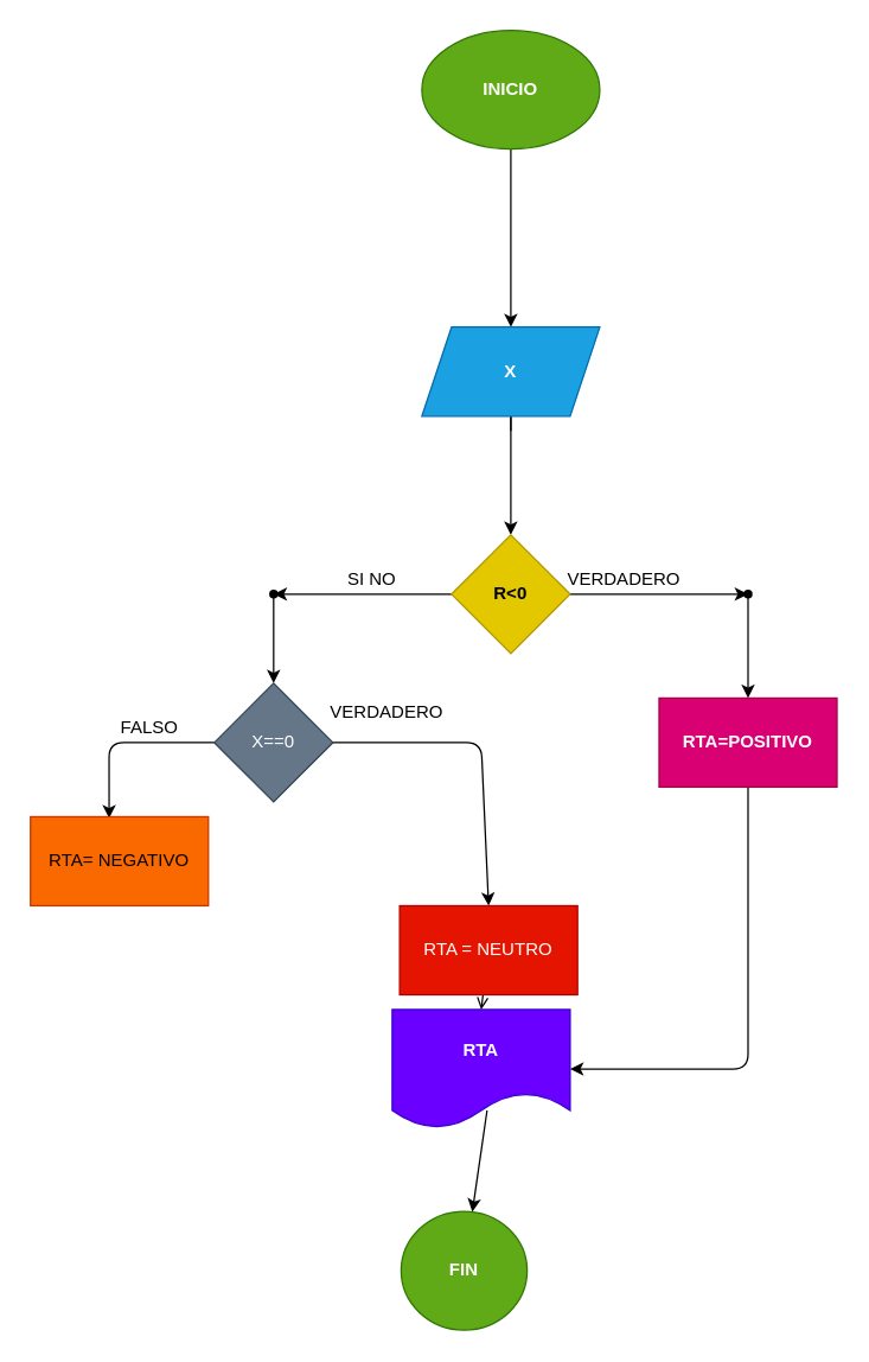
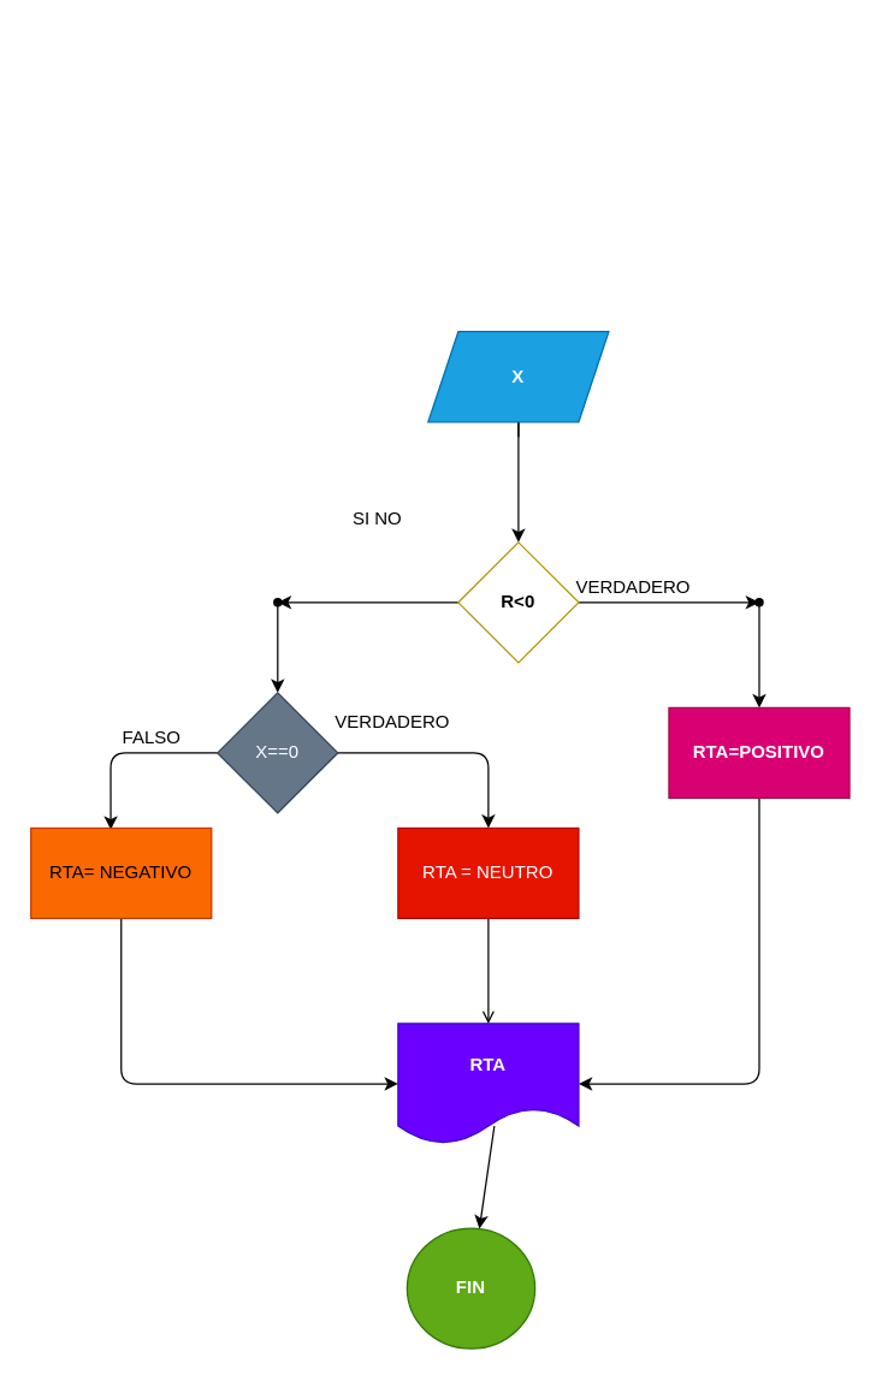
  <mxCell id="0" />
  <mxCell id="1" parent="0" />
- <mxCell id="2" value="" style="edgeStyle=none;html=1;" parent="1" source="3" target="30" edge="1"><mxGeometry relative="1" as="geometry" /></mxCell>
- <mxCell id="3" value="&lt;b&gt;INICIO&lt;/b&gt;" style="ellipse;whiteSpace=wrap;html=1;fillColor=#60a917;fontColor=#ffffff;strokeColor=#2D7600;" parent="1" vertex="1"><mxGeometry x="284" y="20" width="120" height="80" as="geometry" /></mxCell>
  <mxCell id="4" value="" style="edgeStyle=none;html=1;" parent="1" source="30" edge="1"><mxGeometry relative="1" as="geometry"><mxPoint x="344" y="230" as="targetPoint" /></mxGeometry></mxCell>
  <mxCell id="5" value="" style="edgeStyle=none;html=1;startArrow=none;" parent="1" source="30" target="8" edge="1"><mxGeometry relative="1" as="geometry"><mxPoint x="344" y="290" as="sourcePoint" /></mxGeometry></mxCell>
  <mxCell id="6" value="" style="edgeStyle=none;html=1;" parent="1" source="8" target="10" edge="1"><mxGeometry relative="1" as="geometry" /></mxCell>
  <mxCell id="7" value="" style="edgeStyle=none;html=1;" parent="1" source="8" target="14" edge="1"><mxGeometry relative="1" as="geometry" /></mxCell>
- <mxCell id="8" value="&lt;b&gt;R&amp;lt;0&lt;/b&gt;" style="rhombus;whiteSpace=wrap;html=1;fillColor=#e3c800;fontColor=#000000;strokeColor=#B09500;" parent="1" vertex="1"><mxGeometry x="304" y="360" width="80" height="80" as="geometry" /></mxCell>
+ <mxCell id="8" value="&lt;b&gt;R&amp;lt;0&lt;/b&gt;" style="rhombus;whiteSpace=wrap;html=1;fillColor=#ffffff;fontColor=#000000;strokeColor=#B09500;" parent="1" vertex="1"><mxGeometry x="304" y="360" width="80" height="80" as="geometry" /></mxCell>
  <mxCell id="9" value="" style="edgeStyle=none;html=1;" parent="1" source="10" target="12" edge="1"><mxGeometry relative="1" as="geometry" /></mxCell>
  <mxCell id="10" value="" style="shape=waypoint;sketch=0;size=6;pointerEvents=1;points=[];fillColor=default;resizable=0;rotatable=0;perimeter=centerPerimeter;snapToPoint=1;" parent="1" vertex="1"><mxGeometry x="494" y="390" width="20" height="20" as="geometry" /></mxCell>
  <mxCell id="11" style="edgeStyle=none;html=1;entryX=1;entryY=0.5;entryDx=0;entryDy=0;" edge="1" parent="1" source="12" target="16"><mxGeometry relative="1" as="geometry"><Array as="points"><mxPoint x="504" y="720" /></Array></mxGeometry></mxCell>
  <mxCell id="12" value="&lt;b&gt;RTA=POSITIVO&lt;/b&gt;" style="whiteSpace=wrap;html=1;sketch=0;fillColor=#d80073;fontColor=#ffffff;strokeColor=#A50040;" parent="1" vertex="1"><mxGeometry x="444" y="470" width="120" height="60" as="geometry" /></mxCell>
  <mxCell id="13" value="" style="edgeStyle=none;html=1;" parent="1" source="14" target="22" edge="1"><mxGeometry relative="1" as="geometry" /></mxCell>
  <mxCell id="14" value="" style="shape=waypoint;sketch=0;size=6;pointerEvents=1;points=[];fillColor=default;resizable=0;rotatable=0;perimeter=centerPerimeter;snapToPoint=1;" parent="1" vertex="1"><mxGeometry x="174" y="390" width="20" height="20" as="geometry" /></mxCell>
  <mxCell id="15" value="" style="edgeStyle=none;html=1;exitX=0.533;exitY=0.85;exitDx=0;exitDy=0;exitPerimeter=0;" parent="1" source="16" target="17" edge="1"><mxGeometry relative="1" as="geometry" /></mxCell>
  <mxCell id="16" value="&lt;b&gt;RTA&lt;/b&gt;" style="shape=document;whiteSpace=wrap;html=1;boundedLbl=1;sketch=0;fillColor=#6a00ff;fontColor=#ffffff;strokeColor=#3700CC;" parent="1" vertex="1"><mxGeometry x="264" y="680" width="120" height="80" as="geometry" /></mxCell>
  <mxCell id="17" value="&lt;b&gt;FIN&lt;/b&gt;" style="ellipse;whiteSpace=wrap;html=1;fillColor=#60a917;fontColor=#ffffff;strokeColor=#2D7600;" parent="1" vertex="1"><mxGeometry x="270" y="816" width="85" height="80" as="geometry" /></mxCell>
- <mxCell id="18" value="SI NO" style="text;html=1;align=center;verticalAlign=middle;resizable=0;points=[];autosize=1;strokeColor=none;fillColor=none;" parent="1" vertex="1"><mxGeometry x="220" y="375" width="60" height="30" as="geometry" /></mxCell>
+ <mxCell id="18" value="SI NO" style="text;html=1;align=center;verticalAlign=middle;resizable=0;points=[];autosize=1;strokeColor=none;fillColor=none;" parent="1" vertex="1"><mxGeometry x="220" y="330" width="60" height="30" as="geometry" /></mxCell>
  <mxCell id="19" value="VERDADERO" style="text;html=1;align=center;verticalAlign=middle;resizable=0;points=[];autosize=1;strokeColor=none;fillColor=none;" parent="1" vertex="1"><mxGeometry x="370" y="375" width="100" height="30" as="geometry" /></mxCell>
  <mxCell id="20" style="edgeStyle=none;html=1;entryX=0.442;entryY=0.017;entryDx=0;entryDy=0;entryPerimeter=0;" parent="1" source="22" target="26" edge="1"><mxGeometry relative="1" as="geometry"><Array as="points"><mxPoint x="73" y="500" /></Array></mxGeometry></mxCell>
  <mxCell id="21" style="edgeStyle=none;html=1;entryX=0.5;entryY=0;entryDx=0;entryDy=0;" parent="1" source="22" target="24" edge="1"><mxGeometry relative="1" as="geometry"><Array as="points"><mxPoint x="324" y="500" /></Array></mxGeometry></mxCell>
  <mxCell id="22" value="X==0" style="rhombus;whiteSpace=wrap;html=1;sketch=0;fillColor=#647687;fontColor=#ffffff;strokeColor=#314354;" parent="1" vertex="1"><mxGeometry x="144" y="460" width="80" height="80" as="geometry" /></mxCell>
  <mxCell id="23" style="edgeStyle=none;html=1;entryX=0.5;entryY=0;entryDx=0;entryDy=0;endArrow=open;" parent="1" source="24" target="16" edge="1"><mxGeometry relative="1" as="geometry" /></mxCell>
- <mxCell id="24" value="RTA = NEUTRO" style="rounded=0;whiteSpace=wrap;html=1;fillColor=#e51400;fontColor=#ffffff;strokeColor=#B20000;" parent="1" vertex="1"><mxGeometry x="269" y="610" width="120" height="60" as="geometry" /></mxCell>
+ <mxCell id="24" value="RTA = NEUTRO" style="rounded=0;whiteSpace=wrap;html=1;fillColor=#e51400;fontColor=#ffffff;strokeColor=#B20000;" parent="1" vertex="1"><mxGeometry x="264" y="550" width="120" height="60" as="geometry" /></mxCell>
+ <mxCell id="25" style="edgeStyle=none;html=1;entryX=0;entryY=0.5;entryDx=0;entryDy=0;" edge="1" parent="1" source="26" target="16"><mxGeometry relative="1" as="geometry"><Array as="points"><mxPoint x="80" y="720" /></Array></mxGeometry></mxCell>
  <mxCell id="26" value="RTA= NEGATIVO" style="rounded=0;whiteSpace=wrap;html=1;fillColor=#fa6800;fontColor=#000000;strokeColor=#C73500;" parent="1" vertex="1"><mxGeometry x="20" y="550" width="120" height="60" as="geometry" /></mxCell>
  <mxCell id="27" value="VERDADERO" style="text;html=1;align=center;verticalAlign=middle;resizable=0;points=[];autosize=1;strokeColor=none;fillColor=none;" parent="1" vertex="1"><mxGeometry x="210" y="465" width="100" height="30" as="geometry" /></mxCell>
  <mxCell id="28" value="FALSO" style="text;html=1;align=center;verticalAlign=middle;resizable=0;points=[];autosize=1;strokeColor=none;fillColor=none;" parent="1" vertex="1"><mxGeometry x="70" y="475" width="60" height="30" as="geometry" /></mxCell>
  <mxCell id="29" value="" style="edgeStyle=none;html=1;endArrow=none;" parent="1" target="30" edge="1"><mxGeometry relative="1" as="geometry"><mxPoint x="344" y="290" as="sourcePoint" /><mxPoint x="344" y="360" as="targetPoint" /></mxGeometry></mxCell>
  <mxCell id="30" value="&lt;b&gt;X&lt;/b&gt;" style="shape=parallelogram;perimeter=parallelogramPerimeter;whiteSpace=wrap;html=1;fixedSize=1;fillColor=#1ba1e2;fontColor=#ffffff;strokeColor=#006EAF;" parent="1" vertex="1"><mxGeometry x="284" y="220" width="120" height="60" as="geometry" /></mxCell>
